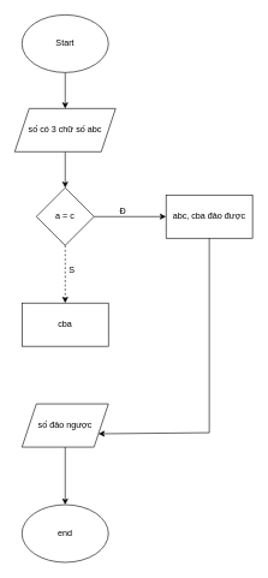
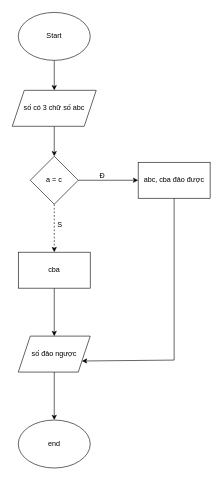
  <mxCell id="0" />
  <mxCell id="1" parent="0" />
  <mxCell id="2" style="edgeStyle=orthogonalEdgeStyle;rounded=0;orthogonalLoop=1;jettySize=auto;html=1;exitX=0.5;exitY=1;exitDx=0;exitDy=0;entryX=0.5;entryY=0;entryDx=0;entryDy=0;" edge="1" parent="1" source="3" target="5"><mxGeometry relative="1" as="geometry" /></mxCell>
  <mxCell id="3" value="Start" style="ellipse;whiteSpace=wrap;html=1;" vertex="1" parent="1"><mxGeometry x="30" y="20" width="120" height="80" as="geometry" /></mxCell>
  <mxCell id="4" style="edgeStyle=orthogonalEdgeStyle;rounded=0;orthogonalLoop=1;jettySize=auto;html=1;entryX=0.5;entryY=0;entryDx=0;entryDy=0;" edge="1" parent="1" source="5" target="8"><mxGeometry relative="1" as="geometry" /></mxCell>
  <mxCell id="5" value="số có 3 chữ số abc" style="shape=parallelogram;perimeter=parallelogramPerimeter;whiteSpace=wrap;html=1;fixedSize=1;" vertex="1" parent="1"><mxGeometry x="20" y="150" width="140" height="60" as="geometry" /></mxCell>
  <mxCell id="6" style="edgeStyle=orthogonalEdgeStyle;rounded=0;orthogonalLoop=1;jettySize=auto;html=1;exitX=0.5;exitY=1;exitDx=0;exitDy=0;dashed=1;" edge="1" parent="1" source="8" target="11"><mxGeometry relative="1" as="geometry" /></mxCell>
  <mxCell id="7" style="edgeStyle=orthogonalEdgeStyle;rounded=0;orthogonalLoop=1;jettySize=auto;html=1;exitX=1;exitY=0.5;exitDx=0;exitDy=0;" edge="1" parent="1" source="8" target="9"><mxGeometry relative="1" as="geometry" /></mxCell>
  <mxCell id="8" value="a = c" style="rhombus;whiteSpace=wrap;html=1;" vertex="1" parent="1"><mxGeometry x="50" y="260" width="80" height="80" as="geometry" /></mxCell>
  <mxCell id="9" value="abc, cba đảo được" style="rounded=0;whiteSpace=wrap;html=1;" vertex="1" parent="1"><mxGeometry x="230" y="270" width="120" height="60" as="geometry" /></mxCell>
+ <mxCell id="10" style="edgeStyle=orthogonalEdgeStyle;rounded=0;orthogonalLoop=1;jettySize=auto;html=1;" edge="1" parent="1" source="11" target="13"><mxGeometry relative="1" as="geometry" /></mxCell>
  <mxCell id="11" value="cba" style="rounded=0;whiteSpace=wrap;html=1;" vertex="1" parent="1"><mxGeometry x="30" y="420" width="120" height="60" as="geometry" /></mxCell>
  <mxCell id="12" style="edgeStyle=orthogonalEdgeStyle;rounded=0;orthogonalLoop=1;jettySize=auto;html=1;entryX=0.5;entryY=0;entryDx=0;entryDy=0;" edge="1" parent="1" source="13" target="18"><mxGeometry relative="1" as="geometry" /></mxCell>
  <mxCell id="13" value="số đảo ngược" style="shape=parallelogram;perimeter=parallelogramPerimeter;whiteSpace=wrap;html=1;fixedSize=1;" vertex="1" parent="1"><mxGeometry x="30" y="560" width="120" height="60" as="geometry" /></mxCell>
  <mxCell id="14" value="" style="endArrow=none;html=1;rounded=0;" edge="1" parent="1"><mxGeometry width="50" height="50" relative="1" as="geometry"><mxPoint x="290" y="600" as="sourcePoint" /><mxPoint x="290" y="330" as="targetPoint" /></mxGeometry></mxCell>
  <mxCell id="15" value="" style="endArrow=classic;html=1;rounded=0;entryX=1;entryY=0.75;entryDx=0;entryDy=0;" edge="1" parent="1" target="13"><mxGeometry width="50" height="50" relative="1" as="geometry"><mxPoint x="290" y="600" as="sourcePoint" /><mxPoint x="340" y="550" as="targetPoint" /></mxGeometry></mxCell>
  <mxCell id="16" value="Đ" style="text;html=1;align=center;verticalAlign=middle;resizable=0;points=[];autosize=1;strokeColor=none;fillColor=none;" vertex="1" parent="1"><mxGeometry x="155" y="278" width="30" height="30" as="geometry" /></mxCell>
  <mxCell id="17" value="S" style="text;html=1;align=center;verticalAlign=middle;resizable=0;points=[];autosize=1;strokeColor=none;fillColor=none;" vertex="1" parent="1"><mxGeometry x="84" y="360" width="30" height="30" as="geometry" /></mxCell>
  <mxCell id="18" value="end" style="ellipse;whiteSpace=wrap;html=1;" vertex="1" parent="1"><mxGeometry x="30" y="700" width="120" height="80" as="geometry" /></mxCell>
